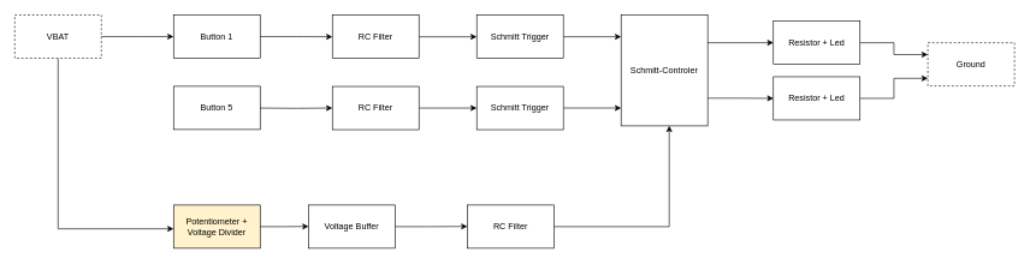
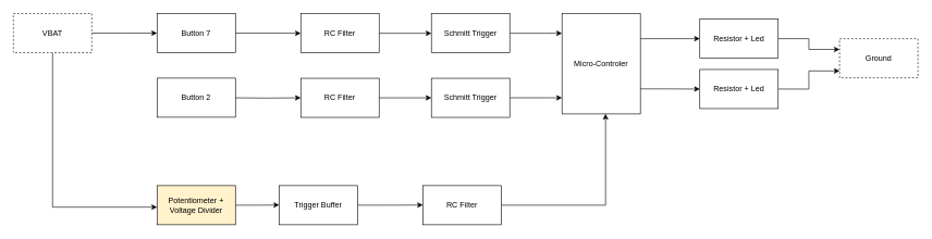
  <mxCell id="0" />
  <mxCell id="1" parent="0" />
  <mxCell id="2" style="edgeStyle=orthogonalEdgeStyle;rounded=0;orthogonalLoop=1;jettySize=auto;html=1;exitX=1;exitY=0.5;exitDx=0;exitDy=0;" edge="1" parent="1" source="4"><mxGeometry relative="1" as="geometry"><mxPoint x="240" y="50" as="targetPoint" /></mxGeometry></mxCell>
  <mxCell id="3" style="edgeStyle=orthogonalEdgeStyle;rounded=0;orthogonalLoop=1;jettySize=auto;html=1;exitX=0.5;exitY=1;exitDx=0;exitDy=0;" edge="1" parent="1" source="4"><mxGeometry relative="1" as="geometry"><mxPoint x="240" y="317" as="targetPoint" /><Array as="points"><mxPoint x="80" y="317" /></Array></mxGeometry></mxCell>
  <mxCell id="4" value="VBAT" style="rounded=0;whiteSpace=wrap;html=1;dashed=1;" vertex="1" parent="1"><mxGeometry x="20" y="20" width="120" height="60" as="geometry" /></mxCell>
  <mxCell id="5" style="edgeStyle=orthogonalEdgeStyle;rounded=0;orthogonalLoop=1;jettySize=auto;html=1;exitX=1;exitY=0.5;exitDx=0;exitDy=0;" edge="1" parent="1" source="6" target="11"><mxGeometry relative="1" as="geometry"><mxPoint x="438" y="50.241" as="targetPoint" /></mxGeometry></mxCell>
- <mxCell id="6" value="Button 1" style="rounded=0;whiteSpace=wrap;html=1;" vertex="1" parent="1"><mxGeometry x="240" y="20" width="120" height="60" as="geometry" /></mxCell>
- <mxCell id="7" value="Button 5" style="rounded=0;whiteSpace=wrap;html=1;" vertex="1" parent="1"><mxGeometry x="240" y="119" width="120" height="60" as="geometry" /></mxCell>
+ <mxCell id="6" value="Button 7" style="rounded=0;whiteSpace=wrap;html=1;" vertex="1" parent="1"><mxGeometry x="240" y="20" width="120" height="60" as="geometry" /></mxCell>
+ <mxCell id="7" value="Button 2" style="rounded=0;whiteSpace=wrap;html=1;" vertex="1" parent="1"><mxGeometry x="240" y="119" width="120" height="60" as="geometry" /></mxCell>
  <mxCell id="8" style="edgeStyle=orthogonalEdgeStyle;rounded=0;orthogonalLoop=1;jettySize=auto;html=1;exitX=1;exitY=0.5;exitDx=0;exitDy=0;" edge="1" parent="1" source="9"><mxGeometry relative="1" as="geometry"><mxPoint x="427" y="313.69" as="targetPoint" /></mxGeometry></mxCell>
  <mxCell id="9" value="Potentiometer + Voltage Divider" style="rounded=0;whiteSpace=wrap;html=1;fillColor=#fff2cc;" vertex="1" parent="1"><mxGeometry x="240" y="284" width="120" height="60" as="geometry" /></mxCell>
  <mxCell id="10" value="" style="edgeStyle=orthogonalEdgeStyle;rounded=0;orthogonalLoop=1;jettySize=auto;html=1;" edge="1" parent="1" source="11" target="13"><mxGeometry relative="1" as="geometry" /></mxCell>
  <mxCell id="11" value="RC Filter" style="rounded=0;whiteSpace=wrap;html=1;" vertex="1" parent="1"><mxGeometry x="460" y="20.241" width="120" height="60" as="geometry" /></mxCell>
  <mxCell id="12" value="" style="edgeStyle=orthogonalEdgeStyle;rounded=0;orthogonalLoop=1;jettySize=auto;html=1;" edge="1" parent="1" source="13" target="16"><mxGeometry relative="1" as="geometry"><Array as="points"><mxPoint x="834" y="50" /><mxPoint x="834" y="50" /></Array></mxGeometry></mxCell>
  <mxCell id="13" value="Schmitt Trigger" style="rounded=0;whiteSpace=wrap;html=1;" vertex="1" parent="1"><mxGeometry x="660" y="20.241" width="120" height="60" as="geometry" /></mxCell>
  <mxCell id="14" style="edgeStyle=orthogonalEdgeStyle;rounded=0;orthogonalLoop=1;jettySize=auto;html=1;exitX=1;exitY=0.25;exitDx=0;exitDy=0;" edge="1" parent="1" source="16" target="27"><mxGeometry relative="1" as="geometry"><mxPoint x="1131" y="58.517" as="targetPoint" /></mxGeometry></mxCell>
  <mxCell id="15" style="edgeStyle=orthogonalEdgeStyle;rounded=0;orthogonalLoop=1;jettySize=auto;html=1;exitX=1;exitY=0.75;exitDx=0;exitDy=0;" edge="1" parent="1" source="16" target="29"><mxGeometry relative="1" as="geometry"><mxPoint x="1076" y="135.759" as="targetPoint" /></mxGeometry></mxCell>
- <mxCell id="16" value="Schmitt-Controler" style="rounded=0;whiteSpace=wrap;html=1;" vertex="1" parent="1"><mxGeometry x="860" y="20" width="120" height="154" as="geometry" /></mxCell>
+ <mxCell id="16" value="Micro-Controler" style="rounded=0;whiteSpace=wrap;html=1;" vertex="1" parent="1"><mxGeometry x="860" y="20" width="120" height="154" as="geometry" /></mxCell>
  <mxCell id="17" style="edgeStyle=orthogonalEdgeStyle;rounded=0;orthogonalLoop=1;jettySize=auto;html=1;exitX=1;exitY=0.5;exitDx=0;exitDy=0;" edge="1" parent="1" target="19"><mxGeometry relative="1" as="geometry"><mxPoint x="438" y="149.241" as="targetPoint" /><mxPoint x="359.862" y="149.241" as="sourcePoint" /></mxGeometry></mxCell>
  <mxCell id="18" value="" style="edgeStyle=orthogonalEdgeStyle;rounded=0;orthogonalLoop=1;jettySize=auto;html=1;" edge="1" parent="1" source="19" target="21"><mxGeometry relative="1" as="geometry" /></mxCell>
  <mxCell id="19" value="RC Filter" style="rounded=0;whiteSpace=wrap;html=1;" vertex="1" parent="1"><mxGeometry x="460" y="119.241" width="120" height="60" as="geometry" /></mxCell>
  <mxCell id="20" value="" style="edgeStyle=orthogonalEdgeStyle;rounded=0;orthogonalLoop=1;jettySize=auto;html=1;" edge="1" parent="1" source="21"><mxGeometry relative="1" as="geometry"><mxPoint x="860" y="149.241" as="targetPoint" /><Array as="points"><mxPoint x="834" y="149" /><mxPoint x="834" y="149" /></Array></mxGeometry></mxCell>
  <mxCell id="21" value="Schmitt Trigger" style="rounded=0;whiteSpace=wrap;html=1;" vertex="1" parent="1"><mxGeometry x="660" y="119.241" width="120" height="60" as="geometry" /></mxCell>
  <mxCell id="22" style="edgeStyle=orthogonalEdgeStyle;rounded=0;orthogonalLoop=1;jettySize=auto;html=1;exitX=1;exitY=0.5;exitDx=0;exitDy=0;" edge="1" parent="1" source="23"><mxGeometry relative="1" as="geometry"><mxPoint x="647" y="313.69" as="targetPoint" /></mxGeometry></mxCell>
- <mxCell id="23" value="Voltage Buffer" style="rounded=0;whiteSpace=wrap;html=1;" vertex="1" parent="1"><mxGeometry x="427" y="284" width="120" height="60" as="geometry" /></mxCell>
+ <mxCell id="23" value="Trigger Buffer" style="rounded=0;whiteSpace=wrap;html=1;" vertex="1" parent="1"><mxGeometry x="427" y="284" width="120" height="60" as="geometry" /></mxCell>
  <mxCell id="24" value="" style="edgeStyle=orthogonalEdgeStyle;rounded=0;orthogonalLoop=1;jettySize=auto;html=1;entryX=0.556;entryY=0.999;entryDx=0;entryDy=0;entryPerimeter=0;" edge="1" parent="1" source="25" target="16"><mxGeometry relative="1" as="geometry"><mxPoint x="847" y="314" as="targetPoint" /></mxGeometry></mxCell>
  <mxCell id="25" value="RC Filter" style="rounded=0;whiteSpace=wrap;html=1;" vertex="1" parent="1"><mxGeometry x="647" y="284" width="120" height="60" as="geometry" /></mxCell>
  <mxCell id="26" style="edgeStyle=orthogonalEdgeStyle;rounded=0;orthogonalLoop=1;jettySize=auto;html=1;exitX=1;exitY=0.5;exitDx=0;exitDy=0;" edge="1" parent="1" source="27" target="30"><mxGeometry relative="1" as="geometry"><mxPoint x="1340" y="58.517" as="targetPoint" /><Array as="points"><mxPoint x="1238" y="59" /><mxPoint x="1238" y="75" /></Array></mxGeometry></mxCell>
  <mxCell id="27" value="Resistor + Led" style="rounded=0;whiteSpace=wrap;html=1;" vertex="1" parent="1"><mxGeometry x="1071" y="28.517" width="120" height="60" as="geometry" /></mxCell>
  <mxCell id="28" style="edgeStyle=orthogonalEdgeStyle;rounded=0;orthogonalLoop=1;jettySize=auto;html=1;exitX=1;exitY=0.5;exitDx=0;exitDy=0;" edge="1" parent="1" source="29" target="30"><mxGeometry relative="1" as="geometry"><Array as="points"><mxPoint x="1238" y="136" /><mxPoint x="1238" y="108" /></Array></mxGeometry></mxCell>
  <mxCell id="29" value="Resistor + Led" style="rounded=0;whiteSpace=wrap;html=1;" vertex="1" parent="1"><mxGeometry x="1071" y="105.759" width="120" height="60" as="geometry" /></mxCell>
  <mxCell id="30" value="Ground" style="rounded=0;whiteSpace=wrap;html=1;dashed=1;" vertex="1" parent="1"><mxGeometry x="1285" y="58.517" width="120" height="60" as="geometry" /></mxCell>
